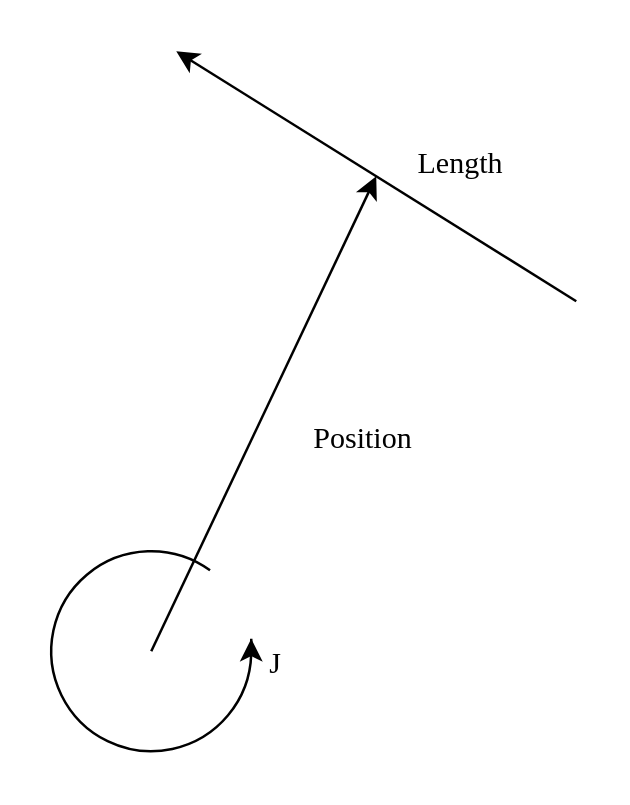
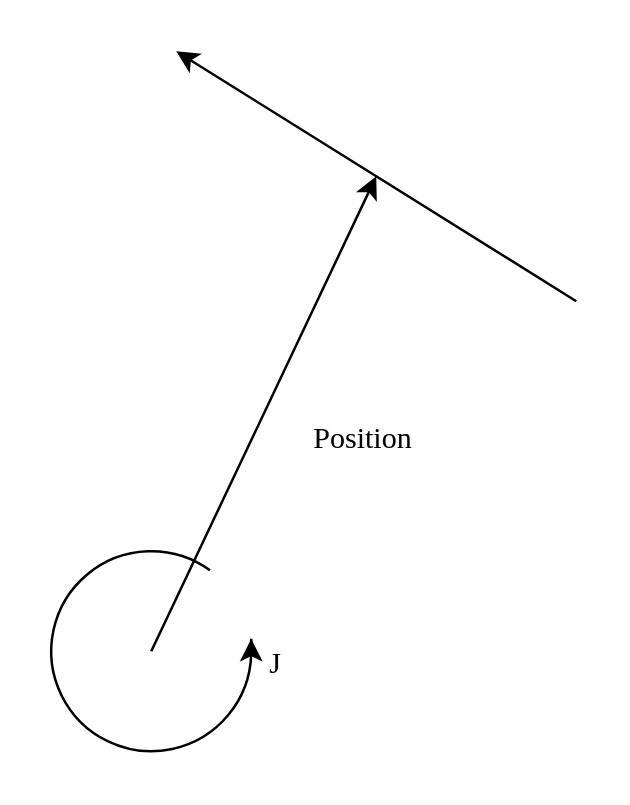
  <mxCell id="0" />
  <mxCell id="1" parent="0" />
  <mxCell id="2" value="" style="endArrow=classic;html=1;rounded=0;" edge="1" parent="1"><mxGeometry width="50" height="50" relative="1" as="geometry"><mxPoint x="230" y="120" as="sourcePoint" /><mxPoint x="70" y="20" as="targetPoint" /></mxGeometry></mxCell>
  <mxCell id="3" value="" style="endArrow=classic;html=1;rounded=0;" edge="1" parent="1"><mxGeometry width="50" height="50" relative="1" as="geometry"><mxPoint x="60" y="260" as="sourcePoint" /><mxPoint x="150" y="70" as="targetPoint" /></mxGeometry></mxCell>
  <mxCell id="4" value="" style="verticalLabelPosition=bottom;verticalAlign=top;html=1;shape=mxgraph.basic.arc;startAngle=0.255;endAngle=0.1;" vertex="1" parent="1"><mxGeometry x="20" y="220" width="80" height="80" as="geometry" /></mxCell>
  <mxCell id="5" value="" style="endArrow=classic;html=1;rounded=0;" edge="1" parent="1"><mxGeometry width="50" height="50" relative="1" as="geometry"><mxPoint x="100" y="255" as="sourcePoint" /><mxPoint x="100" y="255" as="targetPoint" /><Array as="points"><mxPoint x="100" y="260" /></Array></mxGeometry></mxCell>
  <mxCell id="6" value="&lt;font face=&quot;Times New Roman&quot;&gt;J&lt;/font&gt;" style="text;html=1;strokeColor=none;fillColor=none;align=center;verticalAlign=middle;whiteSpace=wrap;rounded=0;" vertex="1" parent="1"><mxGeometry x="100" y="250" width="20" height="30" as="geometry" /></mxCell>
  <mxCell id="7" value="&lt;font face=&quot;Times New Roman&quot;&gt;Position&lt;/font&gt;" style="text;html=1;strokeColor=none;fillColor=none;align=center;verticalAlign=middle;whiteSpace=wrap;rounded=0;" vertex="1" parent="1"><mxGeometry x="135" y="160" width="20" height="30" as="geometry" /></mxCell>
- <mxCell id="8" value="&lt;font face=&quot;Times New Roman&quot;&gt;Length&lt;/font&gt;" style="text;html=1;strokeColor=none;fillColor=none;align=center;verticalAlign=middle;whiteSpace=wrap;rounded=0;" vertex="1" parent="1"><mxGeometry x="174" y="50" width="20" height="30" as="geometry" /></mxCell>
